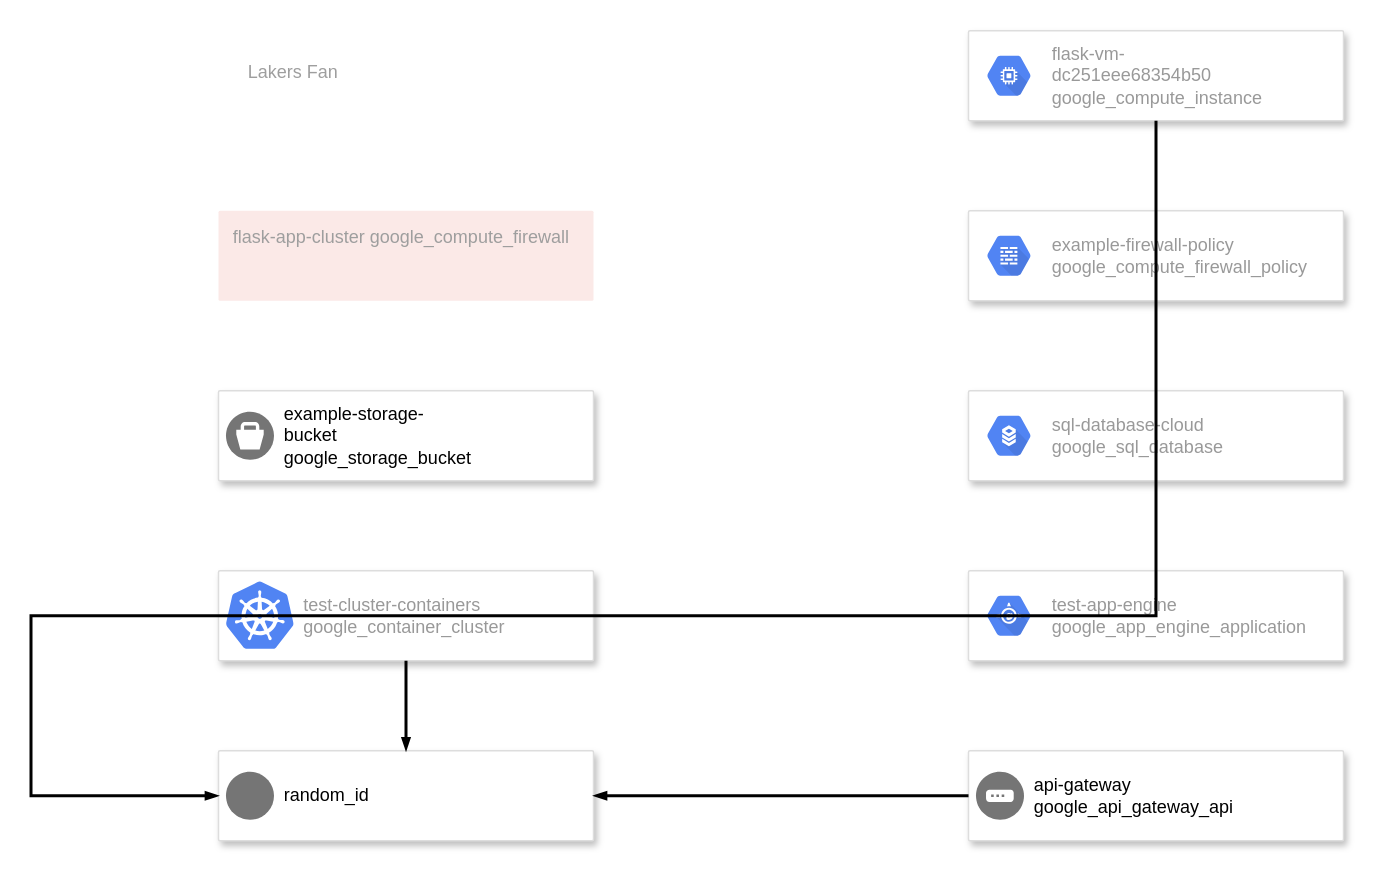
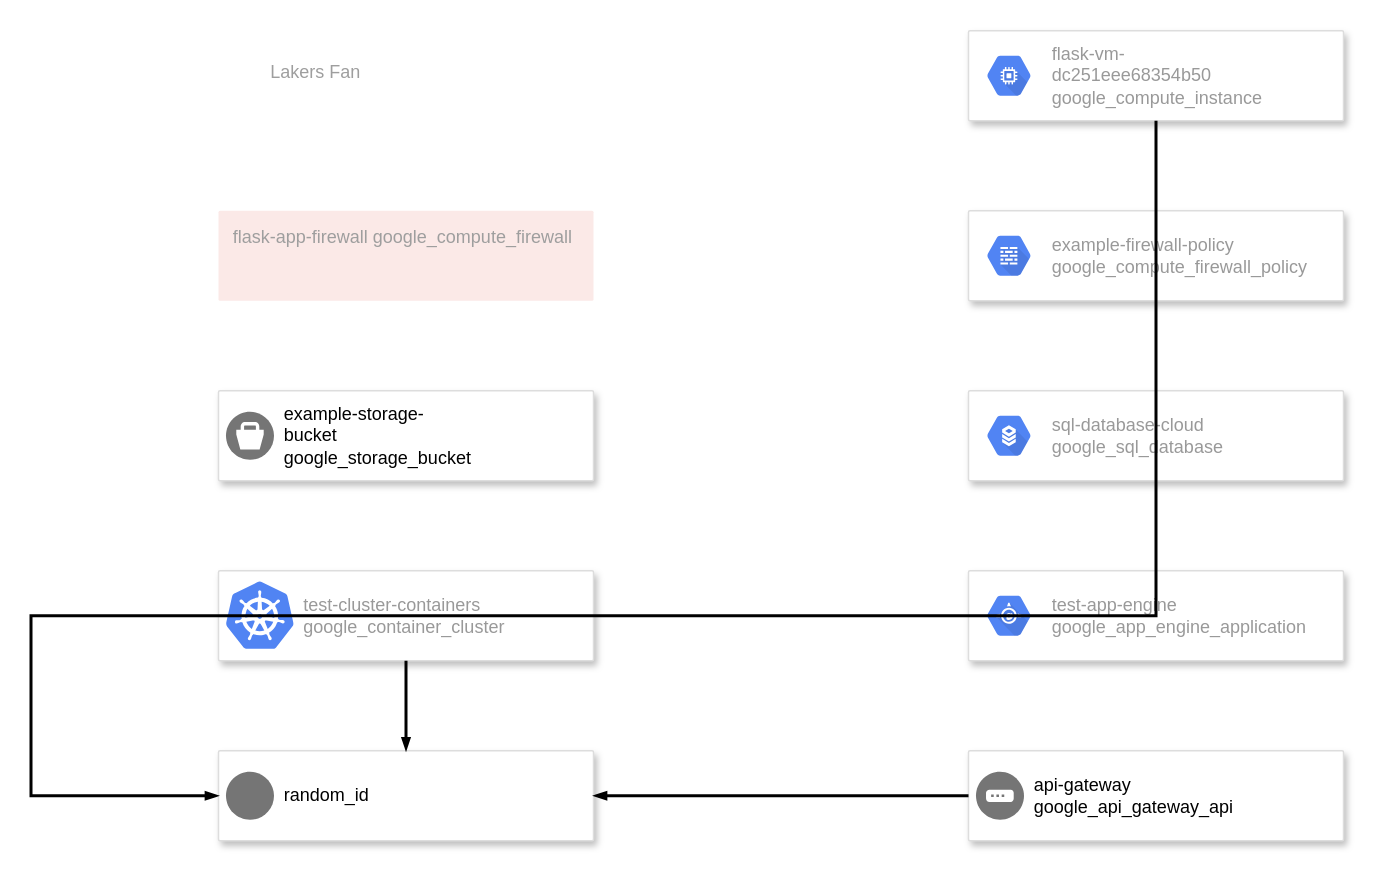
  <mxCell id="0" />
  <mxCell id="1" parent="0" />
  <mxCell id="2" value="" style="whiteSpace=wrap;html=1;strokeColor=#dddddd;shadow=1;strokeWidth=1;rounded=1;absoluteArcSize=1;arcSize=2;" parent="1" vertex="1"><mxGeometry x="645" y="20" width="250" height="60" as="geometry" /></mxCell>
  <mxCell id="3" value="flask-vm-dc251eee68354b50 google_compute_instance" style="whiteSpace=wrap;sketch=0;dashed=0;connectable=0;html=1;fillColor=#5184F3;strokeColor=none;part=1;labelPosition=right;verticalLabelPosition=middle;align=left;verticalAlign=middle;spacingLeft=5;fontColor=#999999;fontSize=12;shape=mxgraph.gcp2.hexIcon;prIcon=compute_engine" parent="2" vertex="1"><mxGeometry y="0.5" width="44" height="39" relative="1" as="geometry"><mxPoint x="5" y="-19.5" as="offset" /></mxGeometry></mxCell>
- <mxCell id="4" value="flask-app-cluster google_compute_firewall" style="whiteSpace=wrap;sketch=0;points=[[0,0,0],[0.25,0,0],[0.5,0,0],[0.75,0,0],[1,0,0],[1,0.25,0],[1,0.5,0],[1,0.75,0],[1,1,0],[0.75,1,0],[0.5,1,0],[0.25,1,0],[0,1,0],[0,0.75,0],[0,0.5,0],[0,0.25,0]];rounded=1;absoluteArcSize=1;arcSize=2;html=1;strokeColor=none;gradientColor=none;shadow=0;dashed=0;fontSize=12;fontColor=#9E9E9E;align=left;verticalAlign=top;spacing=10;spacingTop=-4;fillColor=#FBE9E7;" parent="1" vertex="1"><mxGeometry x="145" y="140" width="250" height="60" as="geometry" /></mxCell>
+ <mxCell id="4" value="flask-app-firewall google_compute_firewall" style="whiteSpace=wrap;sketch=0;points=[[0,0,0],[0.25,0,0],[0.5,0,0],[0.75,0,0],[1,0,0],[1,0.25,0],[1,0.5,0],[1,0.75,0],[1,1,0],[0.75,1,0],[0.5,1,0],[0.25,1,0],[0,1,0],[0,0.75,0],[0,0.5,0],[0,0.25,0]];rounded=1;absoluteArcSize=1;arcSize=2;html=1;strokeColor=none;gradientColor=none;shadow=0;dashed=0;fontSize=12;fontColor=#9E9E9E;align=left;verticalAlign=top;spacing=10;spacingTop=-4;fillColor=#FBE9E7;" parent="1" vertex="1"><mxGeometry x="145" y="140" width="250" height="60" as="geometry" /></mxCell>
  <mxCell id="5" value="" style="whiteSpace=wrap;html=1;strokeColor=#dddddd;shadow=1;strokeWidth=1;rounded=1;absoluteArcSize=1;arcSize=2;" parent="1" vertex="1"><mxGeometry x="645" y="140" width="250" height="60" as="geometry" /></mxCell>
  <mxCell id="6" value="example-firewall-policy google_compute_firewall_policy" style="whiteSpace=wrap;sketch=0;dashed=0;connectable=0;html=1;fillColor=#5184F3;strokeColor=none;part=1;labelPosition=right;verticalLabelPosition=middle;align=left;verticalAlign=middle;spacingLeft=5;fontColor=#999999;fontSize=12;shape=mxgraph.gcp2.hexIcon;prIcon=cloud_firewall_rules" parent="5" vertex="1"><mxGeometry y="0.5" width="44" height="39" relative="1" as="geometry"><mxPoint x="5" y="-19.5" as="offset" /></mxGeometry></mxCell>
  <mxCell id="7" value="" style="whiteSpace=wrap;html=1;strokeColor=#dddddd;shadow=1;strokeWidth=1;rounded=1;absoluteArcSize=1;arcSize=2;" parent="1" vertex="1"><mxGeometry x="145" y="260" width="250" height="60" as="geometry" /></mxCell>
  <mxCell id="8" value="example-storage-bucket google_storage_bucket" style="whiteSpace=wrap;sketch=0;dashed=0;connectable=0;html=1;fillColor=#757575;strokeColor=none;part=1;labelPosition=right;verticalLabelPosition=middle;align=left;verticalAlign=middle;spacingLeft=5;fontSize=12;shape=mxgraph.gcp2.bucket" parent="7" vertex="1"><mxGeometry y="0.5" width="32" height="32" relative="1" as="geometry"><mxPoint x="5" y="-16" as="offset" /></mxGeometry></mxCell>
  <mxCell id="9" value="" style="whiteSpace=wrap;html=1;strokeColor=#dddddd;shadow=1;strokeWidth=1;rounded=1;absoluteArcSize=1;arcSize=2;" parent="1" vertex="1"><mxGeometry x="645" y="260" width="250" height="60" as="geometry" /></mxCell>
  <mxCell id="10" value="sql-database-cloud google_sql_database" style="whiteSpace=wrap;sketch=0;dashed=0;connectable=0;html=1;fillColor=#5184F3;strokeColor=none;part=1;labelPosition=right;verticalLabelPosition=middle;align=left;verticalAlign=middle;spacingLeft=5;fontColor=#999999;fontSize=12;shape=mxgraph.gcp2.hexIcon;prIcon=cloud_sql" parent="9" vertex="1"><mxGeometry y="0.5" width="44" height="39" relative="1" as="geometry"><mxPoint x="5" y="-19.5" as="offset" /></mxGeometry></mxCell>
  <mxCell id="11" value="" style="whiteSpace=wrap;html=1;strokeColor=#dddddd;shadow=1;strokeWidth=1;rounded=1;absoluteArcSize=1;arcSize=2;" parent="1" vertex="1"><mxGeometry x="145" y="380" width="250" height="60" as="geometry" /></mxCell>
  <mxCell id="12" value="test-cluster-containers google_container_cluster" style="whiteSpace=wrap;html=1;sketch=0;dashed=0;connectable=0;html=1;fillColor=#5184F3;strokeColor=none;part=1;labelPosition=right;verticalLabelPosition=middle;align=left;verticalAlign=middle;spacingLeft=5;fontColor=#999999;fontSize=12;shape=mxgraph.gcp2.kubernetes_logo" parent="11" vertex="1"><mxGeometry width="45" height="45" relative="1" as="geometry"><mxPoint x="5" y="7" as="offset" /></mxGeometry></mxCell>
  <mxCell id="13" value="" style="whiteSpace=wrap;html=1;strokeColor=#dddddd;shadow=1;strokeWidth=1;rounded=1;absoluteArcSize=1;arcSize=2;" parent="1" vertex="1"><mxGeometry x="645" y="380" width="250" height="60" as="geometry" /></mxCell>
  <mxCell id="14" value="test-app-engine google_app_engine_application" style="whiteSpace=wrap;sketch=0;dashed=0;connectable=0;html=1;fillColor=#5184F3;strokeColor=none;part=1;labelPosition=right;verticalLabelPosition=middle;align=left;verticalAlign=middle;spacingLeft=5;fontColor=#999999;fontSize=12;shape=mxgraph.gcp2.hexIcon;prIcon=app_engine" parent="13" vertex="1"><mxGeometry y="0.5" width="44" height="39" relative="1" as="geometry"><mxPoint x="5" y="-19.5" as="offset" /></mxGeometry></mxCell>
  <mxCell id="15" value="" style="whiteSpace=wrap;html=1;strokeColor=#dddddd;shadow=1;strokeWidth=1;rounded=1;absoluteArcSize=1;arcSize=2;" parent="1" vertex="1"><mxGeometry x="145" y="500" width="250" height="60" as="geometry" /></mxCell>
  <mxCell id="16" value="random_id" style="whiteSpace=wrap;sketch=0;dashed=0;connectable=0;html=1;fillColor=#757575;strokeColor=none;part=1;labelPosition=right;verticalLabelPosition=middle;align=left;verticalAlign=middle;spacingLeft=5;fontSize=12;shape=mxgraph.gcp2.blank" parent="15" vertex="1"><mxGeometry y="0.5" width="32" height="32" relative="1" as="geometry"><mxPoint x="5" y="-16" as="offset" /></mxGeometry></mxCell>
  <mxCell id="17" value="" style="whiteSpace=wrap;html=1;strokeColor=#dddddd;shadow=1;strokeWidth=1;rounded=1;absoluteArcSize=1;arcSize=2;" parent="1" vertex="1"><mxGeometry x="645" y="500" width="250" height="60" as="geometry" /></mxCell>
  <mxCell id="18" value="api-gateway google_api_gateway_api" style="whiteSpace=wrap;sketch=0;dashed=0;connectable=0;html=1;fillColor=#757575;strokeColor=none;part=1;labelPosition=right;verticalLabelPosition=middle;align=left;verticalAlign=middle;spacingLeft=5;fontSize=12;shape=mxgraph.gcp2.gateway" parent="17" vertex="1"><mxGeometry y="0.5" width="32" height="32" relative="1" as="geometry"><mxPoint x="5" y="-16" as="offset" /></mxGeometry></mxCell>
- <mxCell id="19" value="Lakers Fan" style="sketch=0;points=[[0,0,0],[0.25,0,0],[0.5,0,0],[0.75,0,0],[1,0,0],[1,0.25,0],[1,0.5,0],[1,0.75,0],[1,1,0],[0.75,1,0],[0.5,1,0],[0.25,1,0],[0,1,0],[0,0.75,0],[0,0.5,0],[0,0.25,0]];rounded=1;absoluteArcSize=1;arcSize=2;html=1;strokeColor=none;gradientColor=none;shadow=0;dashed=0;fontSize=12;fontColor=#9E9E9E;align=left;verticalAlign=top;spacing=10;spacingTop=-4;&quot;" parent="1" vertex="1"><mxGeometry x="155" y="30" width="120" height="70" as="geometry"><Array as="points"><mxPoint x="325" y="20" /><mxPoint x="325" y="500" /></Array></mxGeometry></mxCell>
+ <mxCell id="19" value="Lakers Fan" style="sketch=0;points=[[0,0,0],[0.25,0,0],[0.5,0,0],[0.75,0,0],[1,0,0],[1,0.25,0],[1,0.5,0],[1,0.75,0],[1,1,0],[0.75,1,0],[0.5,1,0],[0.25,1,0],[0,1,0],[0,0.75,0],[0,0.5,0],[0,0.25,0]];rounded=1;absoluteArcSize=1;arcSize=2;html=1;strokeColor=none;gradientColor=none;shadow=0;dashed=0;fontSize=12;fontColor=#9E9E9E;align=left;verticalAlign=top;spacing=10;spacingTop=-4;&quot;" parent="1" vertex="1"><mxGeometry x="170" y="30" width="120" height="70" as="geometry"><Array as="points"><mxPoint x="325" y="20" /><mxPoint x="325" y="500" /></Array></mxGeometry></mxCell>
  <mxCell id="20" value="" style="whiteSpace=wrap;html=1;edgeStyle=orthogonalEdgeStyle;fontSize=12;html=1;endArrow=blockThin;endFill=1;rounded=0;strokeWidth=2;endSize=4;startSize=4;" parent="1" source="2" target="15" edge="1"><mxGeometry relative="1" as="geometry"><mxPoint x="770" y="50" as="sourcePoint" /><mxPoint x="270" y="530" as="targetPoint" /><Array as="points"><mxPoint x="20" y="410" /><mxPoint x="20" y="530" /></Array></mxGeometry></mxCell>
  <mxCell id="21" value="" style="whiteSpace=wrap;html=1;edgeStyle=orthogonalEdgeStyle;fontSize=12;html=1;endArrow=blockThin;endFill=1;rounded=0;strokeWidth=2;endSize=4;startSize=4;" parent="1" source="11" target="15" edge="1"><mxGeometry relative="1" as="geometry"><mxPoint x="270" y="410" as="sourcePoint" /><mxPoint x="270" y="530" as="targetPoint" /></mxGeometry></mxCell>
  <mxCell id="22" value="" style="whiteSpace=wrap;html=1;edgeStyle=orthogonalEdgeStyle;fontSize=12;html=1;endArrow=blockThin;endFill=1;rounded=0;strokeWidth=2;endSize=4;startSize=4;" parent="1" source="17" target="15" edge="1"><mxGeometry relative="1" as="geometry"><mxPoint x="770" y="530" as="sourcePoint" /><mxPoint x="270" y="530" as="targetPoint" /></mxGeometry></mxCell>
